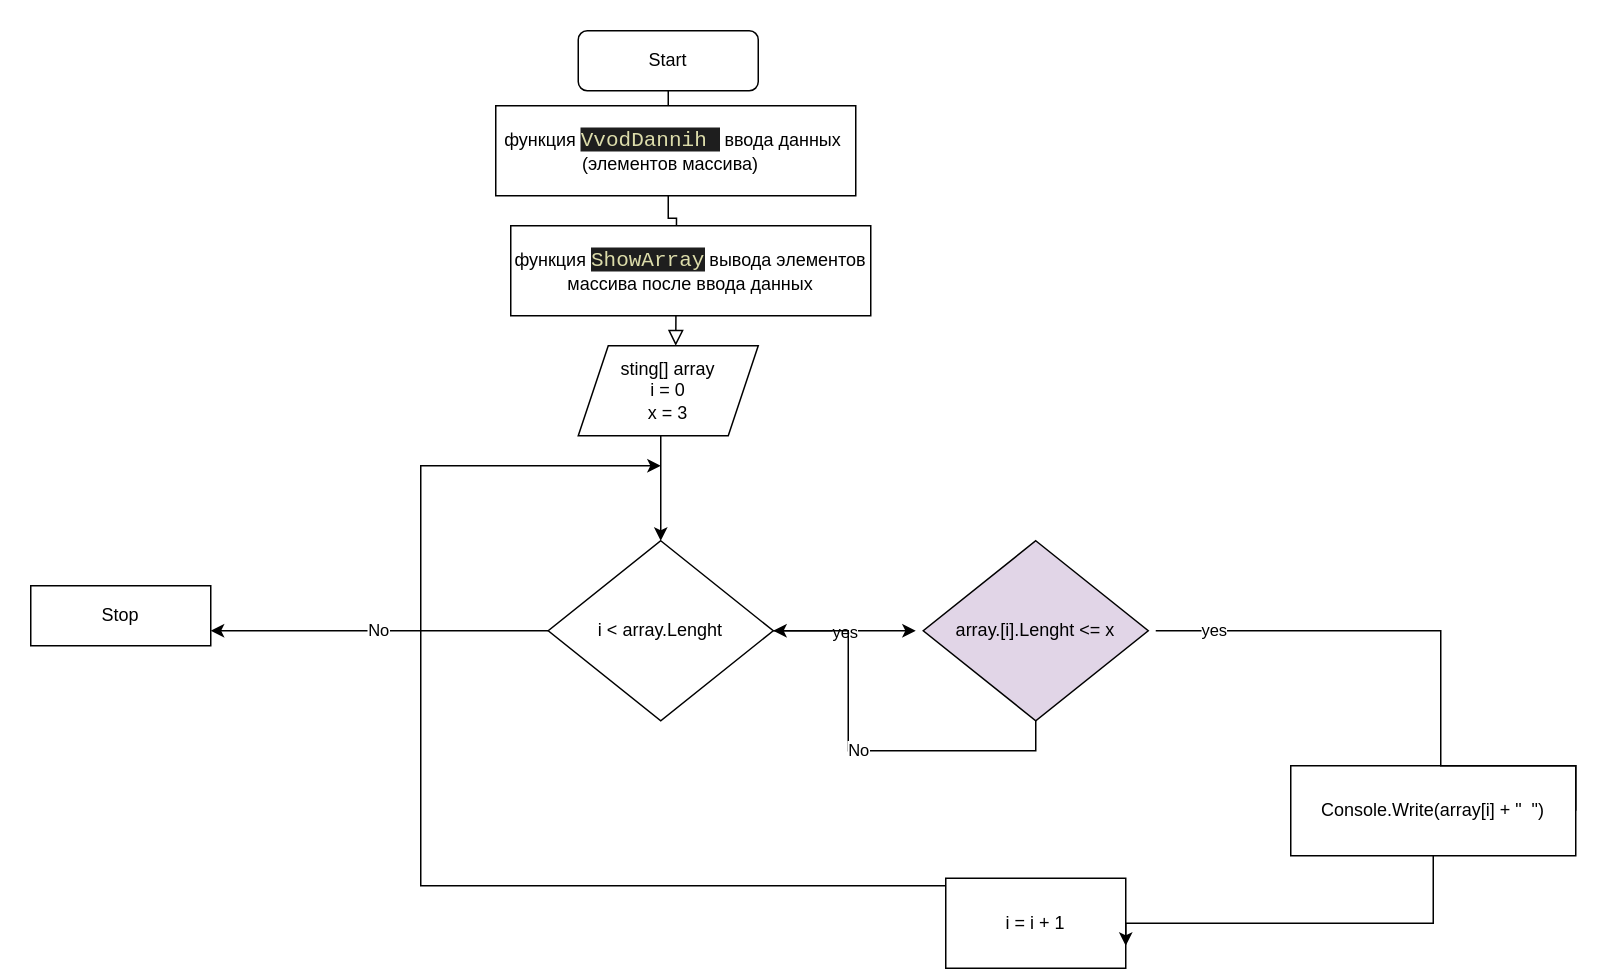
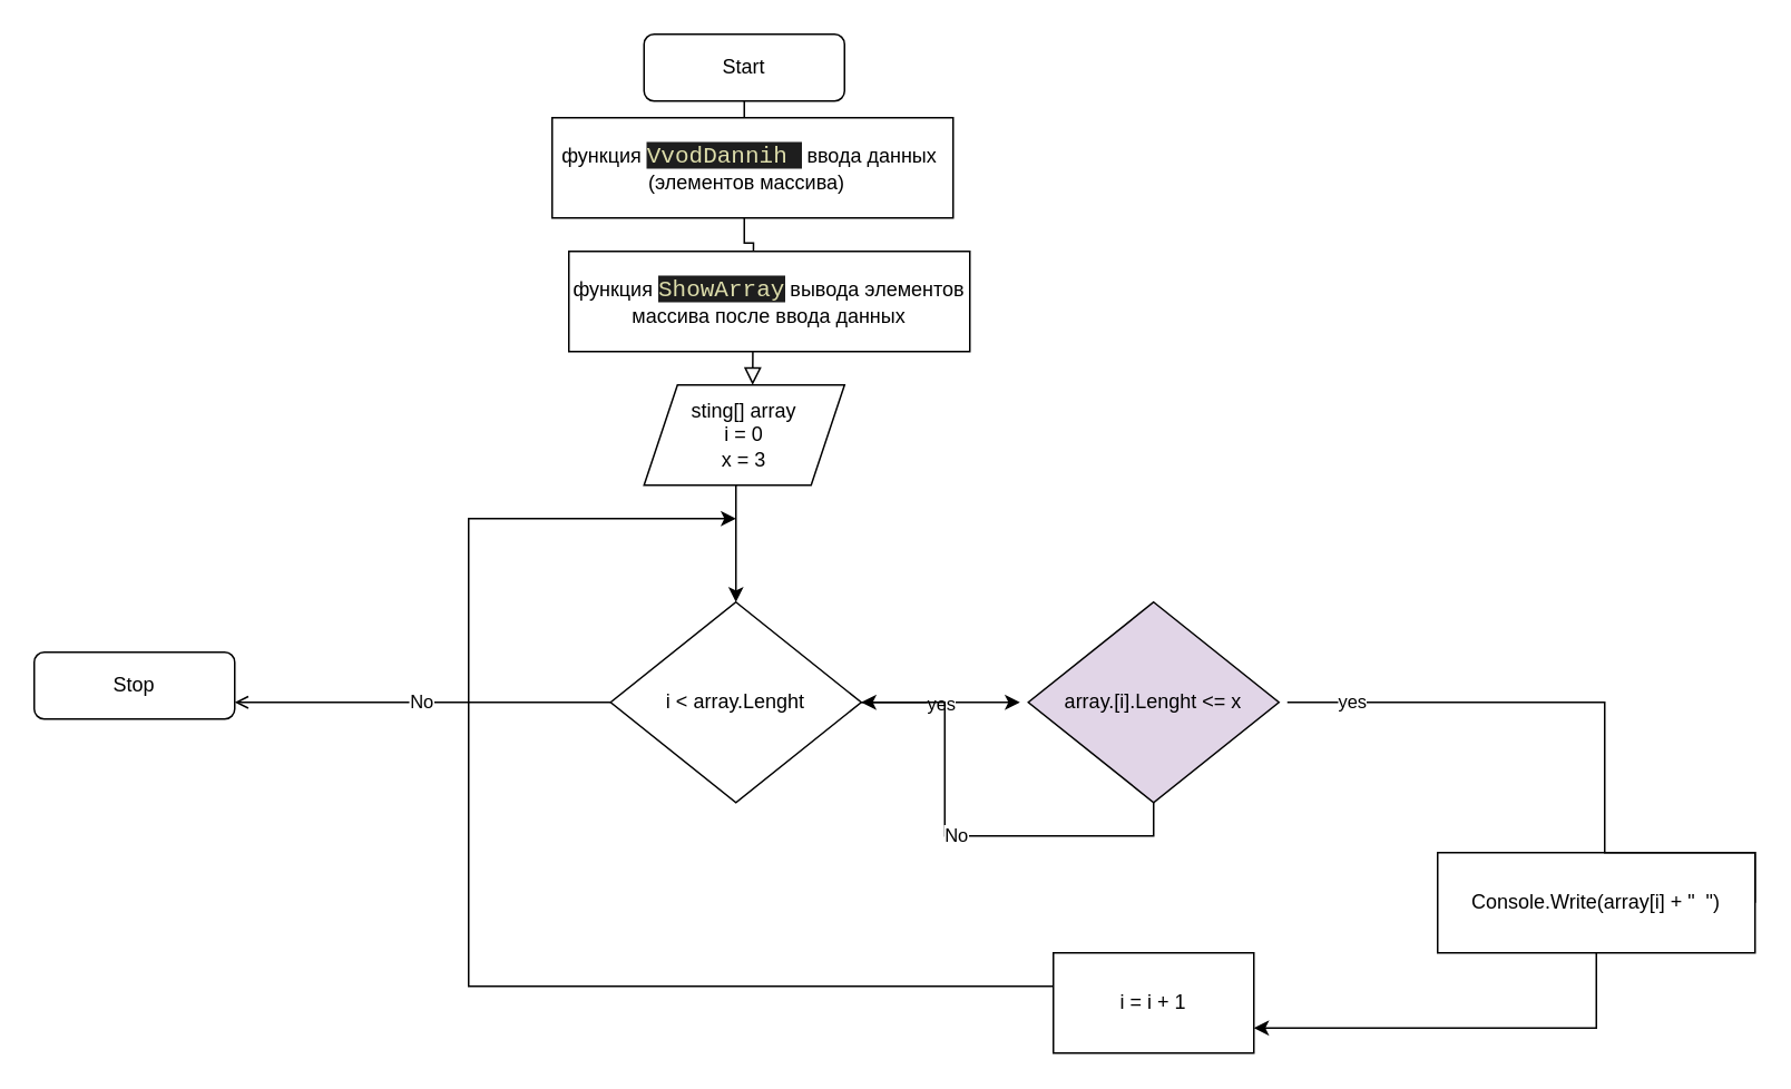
  <mxCell id="0" />
  <mxCell id="1" parent="0" />
  <mxCell id="2" value="" style="rounded=0;html=1;jettySize=auto;orthogonalLoop=1;fontSize=11;endArrow=block;endFill=0;endSize=8;strokeWidth=1;shadow=0;labelBackgroundColor=none;edgeStyle=orthogonalEdgeStyle;" parent="1" source="3" edge="1"><mxGeometry relative="1" as="geometry"><mxPoint x="450" y="230" as="targetPoint" /></mxGeometry></mxCell>
  <mxCell id="3" value="Start" style="rounded=1;whiteSpace=wrap;html=1;fontSize=12;glass=0;strokeWidth=1;shadow=0;" parent="1" vertex="1"><mxGeometry x="385" y="20" width="120" height="40" as="geometry" /></mxCell>
- <mxCell id="4" value="Stop" style="whiteSpace=wrap;html=1;fontSize=12;glass=0;strokeWidth=1;shadow=0;rounded=0;" parent="1" vertex="1"><mxGeometry x="20" y="390" width="120" height="40" as="geometry" /></mxCell>
+ <mxCell id="4" value="Stop" style="rounded=1;whiteSpace=wrap;html=1;fontSize=12;glass=0;strokeWidth=1;shadow=0;" parent="1" vertex="1"><mxGeometry x="20" y="390" width="120" height="40" as="geometry" /></mxCell>
  <mxCell id="5" style="edgeStyle=orthogonalEdgeStyle;rounded=0;orthogonalLoop=1;jettySize=auto;html=1;" parent="1" edge="1"><mxGeometry relative="1" as="geometry"><mxPoint x="440" y="360" as="targetPoint" /><mxPoint x="440" y="290" as="sourcePoint" /></mxGeometry></mxCell>
  <mxCell id="6" value="sting[] array&lt;br&gt;i = 0&lt;br&gt;x = 3" style="shape=parallelogram;perimeter=parallelogramPerimeter;whiteSpace=wrap;html=1;fixedSize=1;" parent="1" vertex="1"><mxGeometry x="385" y="230" width="120" height="60" as="geometry" /></mxCell>
  <mxCell id="7" value="yes" style="edgeStyle=orthogonalEdgeStyle;rounded=0;orthogonalLoop=1;jettySize=auto;html=1;" parent="1" source="9" edge="1"><mxGeometry relative="1" as="geometry"><mxPoint x="610" y="420" as="targetPoint" /></mxGeometry></mxCell>
- <mxCell id="8" value="No" style="edgeStyle=orthogonalEdgeStyle;rounded=0;orthogonalLoop=1;jettySize=auto;html=1;entryX=1;entryY=0.75;entryDx=0;entryDy=0;" parent="1" source="9" target="4" edge="1"><mxGeometry relative="1" as="geometry"><mxPoint x="190" y="550" as="targetPoint" /><Array as="points"><mxPoint x="160" y="420" /></Array></mxGeometry></mxCell>
+ <mxCell id="8" value="No" style="edgeStyle=orthogonalEdgeStyle;rounded=0;orthogonalLoop=1;jettySize=auto;html=1;entryX=1;entryY=0.75;entryDx=0;entryDy=0;endArrow=open;" parent="1" source="9" target="4" edge="1"><mxGeometry relative="1" as="geometry"><mxPoint x="190" y="550" as="targetPoint" /><Array as="points"><mxPoint x="160" y="420" /></Array></mxGeometry></mxCell>
  <mxCell id="9" value="i &amp;lt; array.Lenght" style="rhombus;whiteSpace=wrap;html=1;" parent="1" vertex="1"><mxGeometry x="365" y="360" width="150" height="120" as="geometry" /></mxCell>
  <mxCell id="10" style="edgeStyle=orthogonalEdgeStyle;rounded=0;orthogonalLoop=1;jettySize=auto;html=1;" parent="1" source="11" edge="1"><mxGeometry relative="1" as="geometry"><mxPoint x="440" y="310" as="targetPoint" /><Array as="points"><mxPoint x="280" y="590" /><mxPoint x="280" y="310" /></Array></mxGeometry></mxCell>
- <mxCell id="11" value="i = i + 1" style="whiteSpace=wrap;html=1;" parent="1" vertex="1"><mxGeometry x="630" y="585" width="120" height="60" as="geometry" /></mxCell>
+ <mxCell id="11" value="i = i + 1" style="whiteSpace=wrap;html=1;" parent="1" vertex="1"><mxGeometry x="630" y="570" width="120" height="60" as="geometry" /></mxCell>
  <mxCell id="12" value="функция&amp;nbsp;&lt;span style=&quot;color: rgb(220, 220, 170); background-color: rgb(30, 30, 30); font-family: Consolas, &amp;quot;Courier New&amp;quot;, monospace; font-size: 14px;&quot;&gt;ShowArray&lt;/span&gt;&lt;span style=&quot;background-color: initial;&quot;&gt;&amp;nbsp;вывода элементов массива после ввода данных&lt;/span&gt;" style="rounded=0;whiteSpace=wrap;html=1;" vertex="1" parent="1"><mxGeometry x="340" y="150" width="240" height="60" as="geometry" /></mxCell>
  <mxCell id="13" value="No&lt;br&gt;" style="edgeStyle=orthogonalEdgeStyle;rounded=0;orthogonalLoop=1;jettySize=auto;html=1;exitX=0.5;exitY=1;exitDx=0;exitDy=0;" edge="1" parent="1" source="14" target="9"><mxGeometry relative="1" as="geometry" /></mxCell>
  <mxCell id="14" value="array.[i].Lenght &amp;lt;= x" style="rhombus;whiteSpace=wrap;html=1;fillColor=#e1d5e7;" vertex="1" parent="1"><mxGeometry x="615" y="360" width="150" height="120" as="geometry" /></mxCell>
  <mxCell id="15" style="edgeStyle=orthogonalEdgeStyle;rounded=0;orthogonalLoop=1;jettySize=auto;html=1;entryX=1;entryY=0.75;entryDx=0;entryDy=0;" edge="1" parent="1" source="16" target="11"><mxGeometry relative="1" as="geometry"><Array as="points"><mxPoint x="955" y="615" /></Array></mxGeometry></mxCell>
  <mxCell id="16" value="Console.Write(array[i] + &quot;&amp;nbsp; &quot;)" style="rounded=0;whiteSpace=wrap;html=1;" vertex="1" parent="1"><mxGeometry x="860" y="510" width="190" height="60" as="geometry" /></mxCell>
  <mxCell id="17" value="" style="edgeStyle=orthogonalEdgeStyle;rounded=0;orthogonalLoop=1;jettySize=auto;html=1;entryX=1;entryY=0.5;entryDx=0;entryDy=0;endArrow=none;" edge="1" parent="1" target="16"><mxGeometry relative="1" as="geometry"><mxPoint x="770" y="420" as="sourcePoint" /><mxPoint x="750" y="600" as="targetPoint" /><Array as="points"><mxPoint x="960" y="420" /><mxPoint x="960" y="510" /></Array></mxGeometry></mxCell>
  <mxCell id="18" value="yes" style="edgeLabel;html=1;align=center;verticalAlign=middle;resizable=0;points=[];" vertex="1" connectable="0" parent="17"><mxGeometry x="-0.808" y="1" relative="1" as="geometry"><mxPoint as="offset" /></mxGeometry></mxCell>
  <mxCell id="19" value="функция&amp;nbsp;&lt;span style=&quot;color: rgb(220, 220, 170); background-color: rgb(30, 30, 30); font-family: Consolas, &amp;quot;Courier New&amp;quot;, monospace; font-size: 14px;&quot;&gt;VvodDannih&amp;nbsp;&lt;/span&gt;&lt;span style=&quot;background-color: initial;&quot;&gt;&amp;nbsp;ввода&amp;nbsp;&lt;/span&gt;данных&amp;nbsp;&lt;span style=&quot;background-color: initial;&quot;&gt;&lt;br&gt;(элементов массива)&amp;nbsp;&amp;nbsp;&lt;/span&gt;" style="rounded=0;whiteSpace=wrap;html=1;" vertex="1" parent="1"><mxGeometry x="330" y="70" width="240" height="60" as="geometry" /></mxCell>
